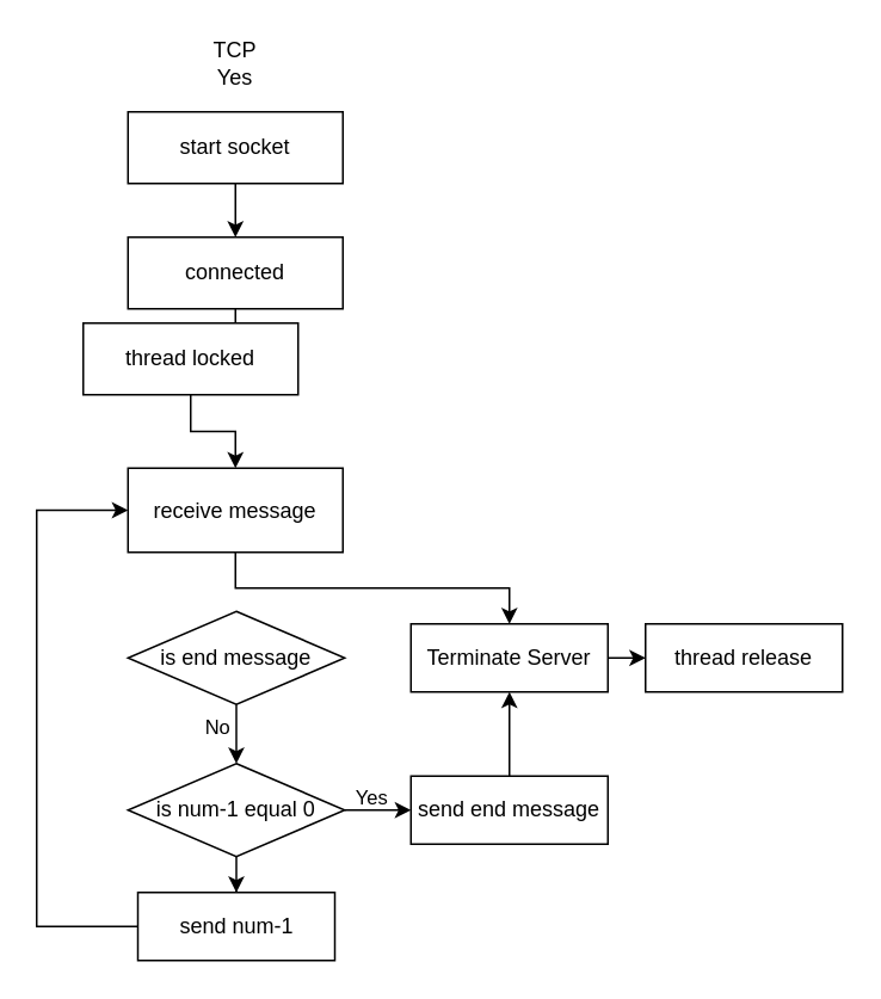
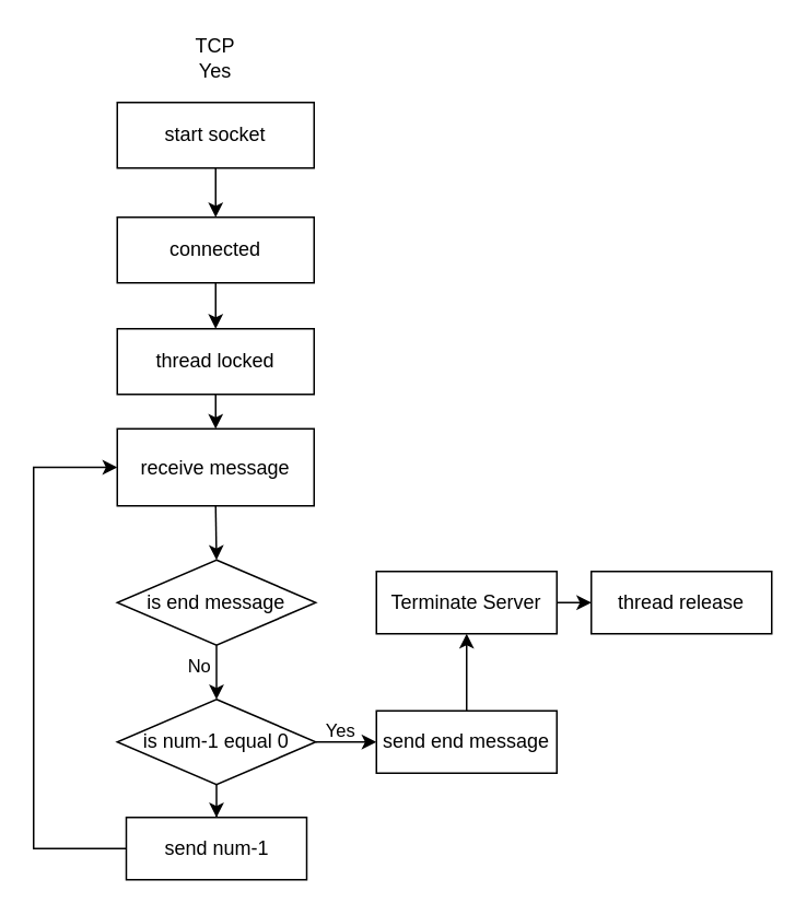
  <mxCell id="0" />
  <mxCell id="1" parent="0" />
  <mxCell id="2" value="" style="edgeStyle=orthogonalEdgeStyle;rounded=0;orthogonalLoop=1;jettySize=auto;html=1;" edge="1" parent="1" source="3" target="23"><mxGeometry relative="1" as="geometry" /></mxCell>
  <mxCell id="3" value="connected" style="rectangle;whiteSpace=wrap;html=1;fontSize=12;glass=0;strokeWidth=1;shadow=0;" parent="1" vertex="1"><mxGeometry x="71" y="132" width="120" height="40" as="geometry" /></mxCell>
- <mxCell id="4" style="edgeStyle=orthogonalEdgeStyle;rounded=0;orthogonalLoop=1;jettySize=auto;html=1;exitX=0.5;exitY=1;exitDx=0;exitDy=0;" parent="1" source="5" target="21" edge="1"><mxGeometry relative="1" as="geometry" /></mxCell>
+ <mxCell id="4" style="edgeStyle=orthogonalEdgeStyle;rounded=0;orthogonalLoop=1;jettySize=auto;html=1;exitX=0.5;exitY=1;exitDx=0;exitDy=0;entryX=0.5;entryY=0;entryDx=0;entryDy=0;" parent="1" source="5" target="11" edge="1"><mxGeometry relative="1" as="geometry" /></mxCell>
  <mxCell id="5" value="receive message" style="rectangle;whiteSpace=wrap;html=1;fontSize=12;glass=0;strokeWidth=1;shadow=0;" parent="1" vertex="1"><mxGeometry x="71" y="261" width="120" height="47" as="geometry" /></mxCell>
  <mxCell id="6" style="edgeStyle=orthogonalEdgeStyle;rounded=0;orthogonalLoop=1;jettySize=auto;html=1;exitX=0.5;exitY=1;exitDx=0;exitDy=0;entryX=0.5;entryY=0;entryDx=0;entryDy=0;" parent="1" source="7" target="3" edge="1"><mxGeometry relative="1" as="geometry" /></mxCell>
  <mxCell id="7" value="start socket" style="rectangle;whiteSpace=wrap;html=1;fontSize=12;glass=0;strokeWidth=1;shadow=0;" parent="1" vertex="1"><mxGeometry x="71" y="62" width="120" height="40" as="geometry" /></mxCell>
  <mxCell id="8" value="TCP&lt;br&gt;Yes" style="text;html=1;strokeColor=none;fillColor=none;align=center;verticalAlign=middle;whiteSpace=wrap;rounded=0;" parent="1" vertex="1"><mxGeometry x="101" y="20" width="60" height="30" as="geometry" /></mxCell>
  <mxCell id="9" style="edgeStyle=orthogonalEdgeStyle;rounded=0;orthogonalLoop=1;jettySize=auto;html=1;exitX=0.5;exitY=1;exitDx=0;exitDy=0;entryX=0.5;entryY=0;entryDx=0;entryDy=0;" parent="1" source="11" target="15" edge="1"><mxGeometry relative="1" as="geometry" /></mxCell>
  <mxCell id="10" value="No" style="edgeLabel;html=1;align=center;verticalAlign=middle;resizable=0;points=[];" parent="9" vertex="1" connectable="0"><mxGeometry x="-0.257" y="1" relative="1" as="geometry"><mxPoint x="-12" as="offset" /></mxGeometry></mxCell>
  <mxCell id="11" value="is end message" style="rhombus;whiteSpace=wrap;html=1;" parent="1" vertex="1"><mxGeometry x="71" y="341" width="121" height="52" as="geometry" /></mxCell>
  <mxCell id="12" value="" style="edgeStyle=orthogonalEdgeStyle;rounded=0;orthogonalLoop=1;jettySize=auto;html=1;" parent="1" source="15" target="19" edge="1"><mxGeometry relative="1" as="geometry" /></mxCell>
  <mxCell id="13" value="Yes" style="edgeLabel;html=1;align=center;verticalAlign=middle;resizable=0;points=[];" parent="12" vertex="1" connectable="0"><mxGeometry x="-0.232" y="1" relative="1" as="geometry"><mxPoint x="-3" y="-7" as="offset" /></mxGeometry></mxCell>
  <mxCell id="14" value="" style="edgeStyle=orthogonalEdgeStyle;rounded=0;orthogonalLoop=1;jettySize=auto;html=1;" parent="1" source="15" target="17" edge="1"><mxGeometry relative="1" as="geometry" /></mxCell>
  <mxCell id="15" value="is num-1 equal 0" style="rhombus;whiteSpace=wrap;html=1;" parent="1" vertex="1"><mxGeometry x="71" y="426" width="121" height="52" as="geometry" /></mxCell>
  <mxCell id="16" style="edgeStyle=orthogonalEdgeStyle;rounded=0;orthogonalLoop=1;jettySize=auto;html=1;exitX=0;exitY=0.5;exitDx=0;exitDy=0;entryX=0;entryY=0.5;entryDx=0;entryDy=0;" parent="1" source="17" target="5" edge="1"><mxGeometry relative="1" as="geometry"><Array as="points"><mxPoint x="20" y="517" /><mxPoint x="20" y="284" /></Array></mxGeometry></mxCell>
  <mxCell id="17" value="send num-1" style="whiteSpace=wrap;html=1;" parent="1" vertex="1"><mxGeometry x="76.5" y="498" width="110" height="38" as="geometry" /></mxCell>
  <mxCell id="18" value="" style="edgeStyle=orthogonalEdgeStyle;rounded=0;orthogonalLoop=1;jettySize=auto;html=1;" parent="1" source="19" target="21" edge="1"><mxGeometry relative="1" as="geometry" /></mxCell>
  <mxCell id="19" value="send end message" style="whiteSpace=wrap;html=1;" parent="1" vertex="1"><mxGeometry x="229" y="433" width="110" height="38" as="geometry" /></mxCell>
  <mxCell id="20" value="" style="edgeStyle=orthogonalEdgeStyle;rounded=0;orthogonalLoop=1;jettySize=auto;html=1;" edge="1" parent="1" source="21" target="24"><mxGeometry relative="1" as="geometry" /></mxCell>
  <mxCell id="21" value="Terminate Server" style="whiteSpace=wrap;html=1;" parent="1" vertex="1"><mxGeometry x="229" y="348" width="110" height="38" as="geometry" /></mxCell>
  <mxCell id="22" style="edgeStyle=orthogonalEdgeStyle;rounded=0;orthogonalLoop=1;jettySize=auto;html=1;exitX=0.5;exitY=1;exitDx=0;exitDy=0;entryX=0.5;entryY=0;entryDx=0;entryDy=0;" edge="1" parent="1" source="23" target="5"><mxGeometry relative="1" as="geometry" /></mxCell>
- <mxCell id="23" value="thread locked" style="rectangle;whiteSpace=wrap;html=1;fontSize=12;glass=0;strokeWidth=1;shadow=0;" vertex="1" parent="1"><mxGeometry x="46" y="180" width="120" height="40" as="geometry" /></mxCell>
+ <mxCell id="23" value="thread locked" style="rectangle;whiteSpace=wrap;html=1;fontSize=12;glass=0;strokeWidth=1;shadow=0;" vertex="1" parent="1"><mxGeometry x="71" y="200" width="120" height="40" as="geometry" /></mxCell>
  <mxCell id="24" value="thread release" style="whiteSpace=wrap;html=1;" vertex="1" parent="1"><mxGeometry x="360" y="348" width="110" height="38" as="geometry" /></mxCell>
